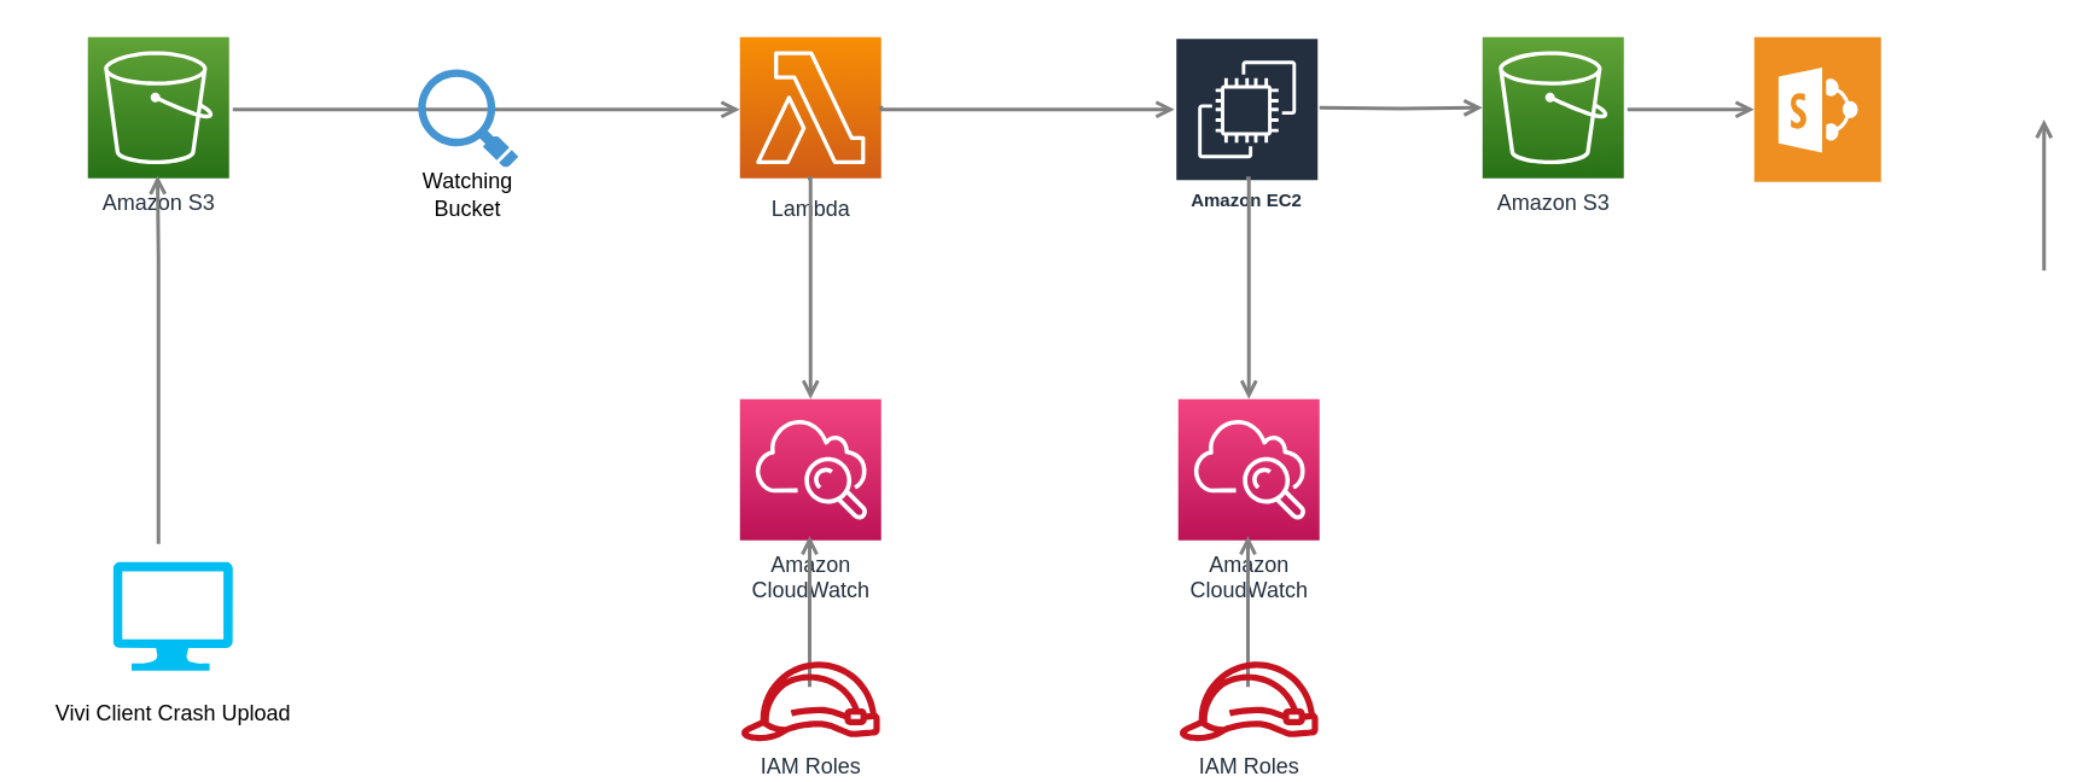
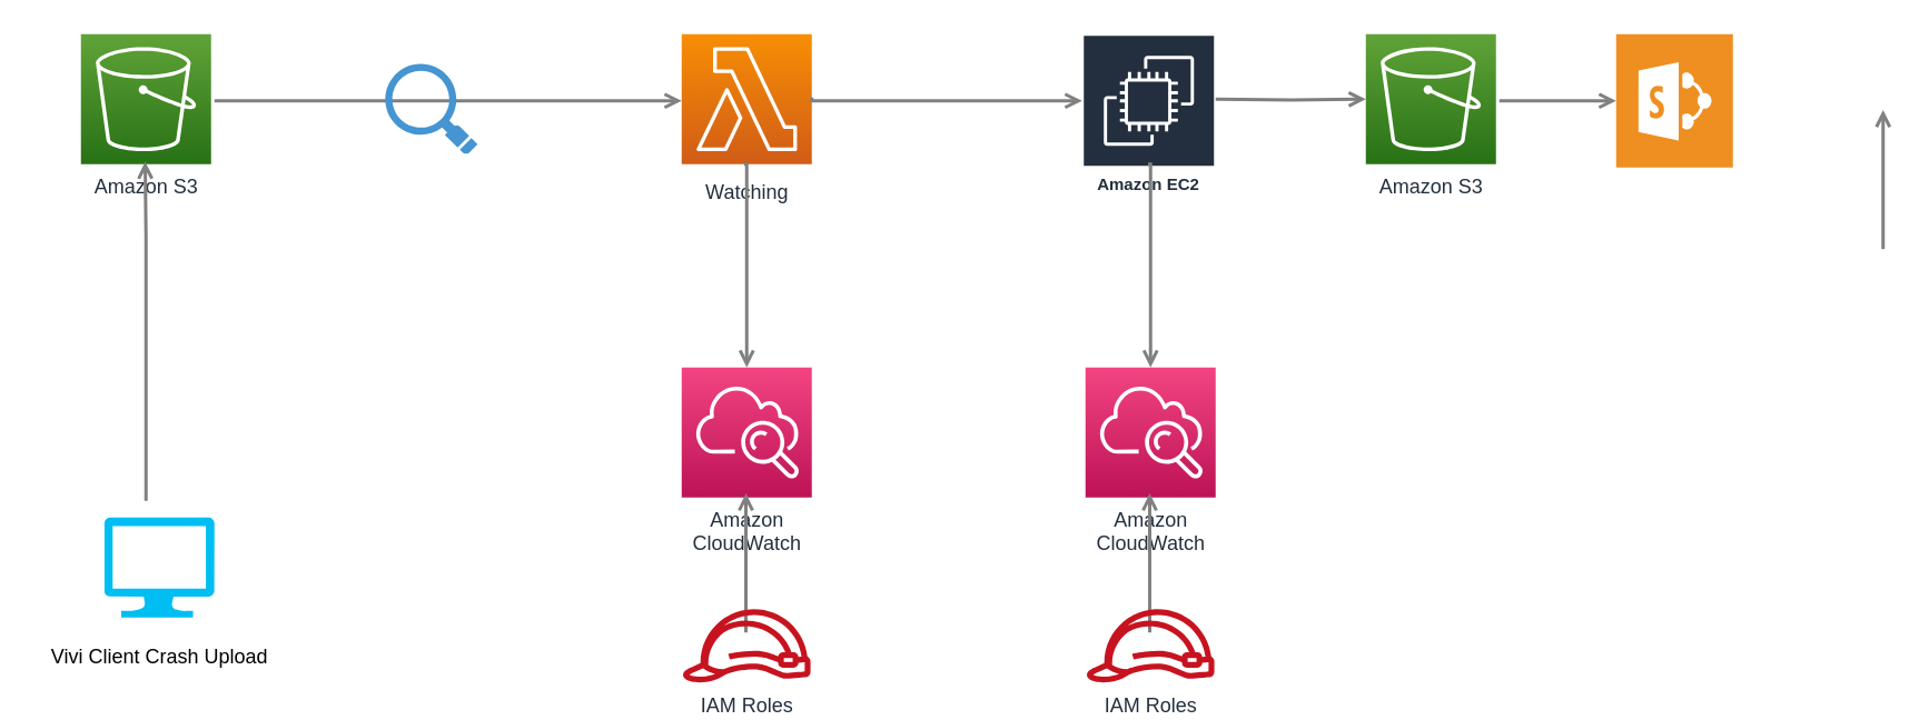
  <mxCell id="0" />
  <mxCell id="1" parent="0" />
  <mxCell id="2" value="" style="edgeStyle=orthogonalEdgeStyle;rounded=0;orthogonalLoop=1;jettySize=auto;html=1;startArrow=none;startFill=0;endArrow=open;endFill=0;strokeWidth=2;strokeColor=#808080;" parent="1" target="5" edge="1"><mxGeometry relative="1" as="geometry"><mxPoint x="128" y="60" as="sourcePoint" /><mxPoint x="408" y="62" as="targetPoint" /><Array as="points"><mxPoint x="288" y="60" /><mxPoint x="288" y="60" /></Array></mxGeometry></mxCell>
  <mxCell id="3" value="Amazon S3" style="outlineConnect=0;fontColor=#232F3E;gradientColor=#60A337;gradientDirection=north;fillColor=#277116;strokeColor=#ffffff;dashed=0;verticalLabelPosition=bottom;verticalAlign=top;align=center;html=1;fontSize=12;fontStyle=0;aspect=fixed;shape=mxgraph.aws4.resourceIcon;resIcon=mxgraph.aws4.s3;labelBackgroundColor=#ffffff;" parent="1" vertex="1"><mxGeometry x="48" y="20" width="78" height="78" as="geometry" /></mxCell>
  <mxCell id="4" value="Amazon&lt;br&gt;CloudWatch&lt;br&gt;" style="outlineConnect=0;fontColor=#232F3E;gradientColor=#F34482;gradientDirection=north;fillColor=#BC1356;strokeColor=#ffffff;dashed=0;verticalLabelPosition=bottom;verticalAlign=top;align=center;html=1;fontSize=12;fontStyle=0;aspect=fixed;shape=mxgraph.aws4.resourceIcon;resIcon=mxgraph.aws4.cloudwatch;labelBackgroundColor=#ffffff;" parent="1" vertex="1"><mxGeometry x="408" y="220" width="78" height="78" as="geometry" /></mxCell>
- <mxCell id="5" value="Lambda" style="outlineConnect=0;fontColor=#232F3E;gradientColor=#F78E04;gradientDirection=north;fillColor=#D05C17;strokeColor=#ffffff;dashed=0;verticalLabelPosition=bottom;verticalAlign=top;align=center;html=1;fontSize=12;fontStyle=0;aspect=fixed;shape=mxgraph.aws4.resourceIcon;resIcon=mxgraph.aws4.lambda;labelBackgroundColor=#ffffff;spacingTop=3;" parent="1" vertex="1"><mxGeometry x="408" y="20" width="78" height="78" as="geometry" /></mxCell>
+ <mxCell id="5" value="Watching" style="outlineConnect=0;fontColor=#232F3E;gradientColor=#F78E04;gradientDirection=north;fillColor=#D05C17;strokeColor=#ffffff;dashed=0;verticalLabelPosition=bottom;verticalAlign=top;align=center;html=1;fontSize=12;fontStyle=0;aspect=fixed;shape=mxgraph.aws4.resourceIcon;resIcon=mxgraph.aws4.lambda;labelBackgroundColor=#ffffff;spacingTop=3;" parent="1" vertex="1"><mxGeometry x="408" y="20" width="78" height="78" as="geometry" /></mxCell>
  <mxCell id="6" value="Amazon EC2" style="sketch=0;outlineConnect=0;fontColor=#232F3E;gradientColor=none;strokeColor=#ffffff;fillColor=#232F3E;dashed=0;verticalLabelPosition=middle;verticalAlign=bottom;align=center;html=1;whiteSpace=wrap;fontSize=10;fontStyle=1;spacing=3;shape=mxgraph.aws4.productIcon;prIcon=mxgraph.aws4.ec2;" parent="1" vertex="1"><mxGeometry x="648" y="20" width="80" height="100" as="geometry" /></mxCell>
  <mxCell id="7" value="" style="edgeStyle=orthogonalEdgeStyle;rounded=0;orthogonalLoop=1;jettySize=auto;html=1;startArrow=none;startFill=0;endArrow=open;endFill=0;strokeWidth=2;strokeColor=#808080;" parent="1" edge="1"><mxGeometry relative="1" as="geometry"><mxPoint x="87" y="300" as="sourcePoint" /><mxPoint x="86.5" y="96.5" as="targetPoint" /><Array as="points"><mxPoint x="86.5" y="142.5" /><mxPoint x="86.5" y="142.5" /></Array></mxGeometry></mxCell>
  <mxCell id="8" value="" style="shadow=0;dashed=0;html=1;strokeColor=none;fillColor=#4495D1;labelPosition=center;verticalLabelPosition=bottom;verticalAlign=top;align=center;outlineConnect=0;shape=mxgraph.veeam.magnifying_glass;pointerEvents=1;" parent="1" vertex="1"><mxGeometry x="230.4" y="37.8" width="55.2" height="54.4" as="geometry" /></mxCell>
  <mxCell id="9" value="" style="edgeStyle=orthogonalEdgeStyle;rounded=0;orthogonalLoop=1;jettySize=auto;html=1;startArrow=none;startFill=0;endArrow=open;endFill=0;strokeWidth=2;strokeColor=#808080;" parent="1" target="6" edge="1"><mxGeometry relative="1" as="geometry"><mxPoint x="486" y="58" as="sourcePoint" /><mxPoint x="648" y="59" as="targetPoint" /><Array as="points"><mxPoint x="486" y="60" /></Array></mxGeometry></mxCell>
  <mxCell id="10" value="" style="edgeStyle=orthogonalEdgeStyle;rounded=0;orthogonalLoop=1;jettySize=auto;html=1;startArrow=none;startFill=0;endArrow=open;endFill=0;strokeWidth=2;strokeColor=#808080;" parent="1" target="4" edge="1"><mxGeometry relative="1" as="geometry"><mxPoint x="445.5" y="98" as="sourcePoint" /><mxPoint x="448.5" y="178.55" as="targetPoint" /><Array as="points"><mxPoint x="447" y="98" /></Array></mxGeometry></mxCell>
  <mxCell id="11" value="" style="edgeStyle=orthogonalEdgeStyle;rounded=0;orthogonalLoop=1;jettySize=auto;html=1;startArrow=none;startFill=0;endArrow=open;endFill=0;strokeWidth=2;strokeColor=#808080;" parent="1" edge="1"><mxGeometry relative="1" as="geometry"><mxPoint x="446.5" y="379" as="sourcePoint" /><mxPoint x="446.5" y="295.5" as="targetPoint" /><Array as="points"><mxPoint x="446.5" y="341.5" /><mxPoint x="446.5" y="341.5" /></Array></mxGeometry></mxCell>
  <mxCell id="12" value="" style="edgeStyle=orthogonalEdgeStyle;rounded=0;orthogonalLoop=1;jettySize=auto;html=1;startArrow=none;startFill=0;endArrow=open;endFill=0;strokeWidth=2;strokeColor=#808080;" parent="1" target="23" edge="1"><mxGeometry relative="1" as="geometry"><mxPoint x="728" y="59" as="sourcePoint" /><mxPoint x="813" y="58.5" as="targetPoint" /><Array as="points" /></mxGeometry></mxCell>
  <mxCell id="13" value="" style="edgeStyle=orthogonalEdgeStyle;rounded=0;orthogonalLoop=1;jettySize=auto;html=1;startArrow=none;startFill=0;endArrow=open;endFill=0;strokeWidth=2;strokeColor=#808080;" parent="1" target="24" edge="1"><mxGeometry relative="1" as="geometry"><mxPoint x="898" y="60" as="sourcePoint" /><mxPoint x="927" y="225.45" as="targetPoint" /><Array as="points"><mxPoint x="918" y="60" /><mxPoint x="918" y="60" /></Array></mxGeometry></mxCell>
  <mxCell id="14" value="" style="edgeStyle=orthogonalEdgeStyle;rounded=0;orthogonalLoop=1;jettySize=auto;html=1;startArrow=none;startFill=0;endArrow=open;endFill=0;strokeWidth=2;strokeColor=#808080;" parent="1" edge="1"><mxGeometry relative="1" as="geometry"><mxPoint x="1128" y="148.95" as="sourcePoint" /><mxPoint x="1128" y="65.45" as="targetPoint" /><Array as="points"><mxPoint x="1128" y="111.45" /><mxPoint x="1128" y="111.45" /></Array></mxGeometry></mxCell>
  <mxCell id="15" value="" style="verticalLabelPosition=bottom;html=1;verticalAlign=top;align=center;strokeColor=none;fillColor=#00BEF2;shape=mxgraph.azure.computer;pointerEvents=1;" parent="1" vertex="1"><mxGeometry x="62" y="310" width="66" height="60" as="geometry" /></mxCell>
  <mxCell id="16" value="Vivi Client Crash Upload" style="text;html=1;align=center;verticalAlign=middle;resizable=0;points=[];autosize=1;strokeColor=none;fillColor=none;" parent="1" vertex="1"><mxGeometry x="20" y="379" width="150" height="30" as="geometry" /></mxCell>
- <mxCell id="17" value="Watching Bucket" style="text;strokeColor=none;align=center;fillColor=none;html=1;verticalAlign=middle;whiteSpace=wrap;rounded=0;" parent="1" vertex="1"><mxGeometry x="228" y="92.2" width="60" height="30" as="geometry" /></mxCell>
  <mxCell id="18" value="IAM Roles" style="outlineConnect=0;fontColor=#232F3E;gradientColor=none;fillColor=#C7131F;strokeColor=none;dashed=0;verticalLabelPosition=bottom;verticalAlign=top;align=center;html=1;fontSize=12;fontStyle=0;aspect=fixed;pointerEvents=1;shape=mxgraph.aws4.role;labelBackgroundColor=#ffffff;" parent="1" vertex="1"><mxGeometry x="408" y="365" width="78" height="44" as="geometry" /></mxCell>
  <mxCell id="19" value="Amazon&lt;br&gt;CloudWatch&lt;br&gt;" style="outlineConnect=0;fontColor=#232F3E;gradientColor=#F34482;gradientDirection=north;fillColor=#BC1356;strokeColor=#ffffff;dashed=0;verticalLabelPosition=bottom;verticalAlign=top;align=center;html=1;fontSize=12;fontStyle=0;aspect=fixed;shape=mxgraph.aws4.resourceIcon;resIcon=mxgraph.aws4.cloudwatch;labelBackgroundColor=#ffffff;" parent="1" vertex="1"><mxGeometry x="650" y="220" width="78" height="78" as="geometry" /></mxCell>
  <mxCell id="20" value="" style="edgeStyle=orthogonalEdgeStyle;rounded=0;orthogonalLoop=1;jettySize=auto;html=1;startArrow=none;startFill=0;endArrow=open;endFill=0;strokeWidth=2;strokeColor=#808080;" parent="1" target="19" edge="1"><mxGeometry relative="1" as="geometry"><mxPoint x="687.5" y="98" as="sourcePoint" /><mxPoint x="690.5" y="178.55" as="targetPoint" /><Array as="points"><mxPoint x="689" y="98" /></Array></mxGeometry></mxCell>
  <mxCell id="21" value="" style="edgeStyle=orthogonalEdgeStyle;rounded=0;orthogonalLoop=1;jettySize=auto;html=1;startArrow=none;startFill=0;endArrow=open;endFill=0;strokeWidth=2;strokeColor=#808080;" parent="1" edge="1"><mxGeometry relative="1" as="geometry"><mxPoint x="688.5" y="379" as="sourcePoint" /><mxPoint x="688.5" y="295.5" as="targetPoint" /><Array as="points"><mxPoint x="688.5" y="341.5" /><mxPoint x="688.5" y="341.5" /></Array></mxGeometry></mxCell>
  <mxCell id="22" value="IAM Roles" style="outlineConnect=0;fontColor=#232F3E;gradientColor=none;fillColor=#C7131F;strokeColor=none;dashed=0;verticalLabelPosition=bottom;verticalAlign=top;align=center;html=1;fontSize=12;fontStyle=0;aspect=fixed;pointerEvents=1;shape=mxgraph.aws4.role;labelBackgroundColor=#ffffff;" parent="1" vertex="1"><mxGeometry x="650" y="365" width="78" height="44" as="geometry" /></mxCell>
  <mxCell id="23" value="Amazon S3" style="outlineConnect=0;fontColor=#232F3E;gradientColor=#60A337;gradientDirection=north;fillColor=#277116;strokeColor=#ffffff;dashed=0;verticalLabelPosition=bottom;verticalAlign=top;align=center;html=1;fontSize=12;fontStyle=0;aspect=fixed;shape=mxgraph.aws4.resourceIcon;resIcon=mxgraph.aws4.s3;labelBackgroundColor=#ffffff;" parent="1" vertex="1"><mxGeometry x="818" y="20" width="78" height="78" as="geometry" /></mxCell>
  <mxCell id="24" value="" style="shadow=0;dashed=0;html=1;strokeColor=none;fillColor=#EF8F21;labelPosition=center;verticalLabelPosition=bottom;verticalAlign=top;align=center;outlineConnect=0;shape=mxgraph.veeam.ms_sharepoint;" parent="1" vertex="1"><mxGeometry x="968" y="20" width="70" height="80" as="geometry" /></mxCell>
